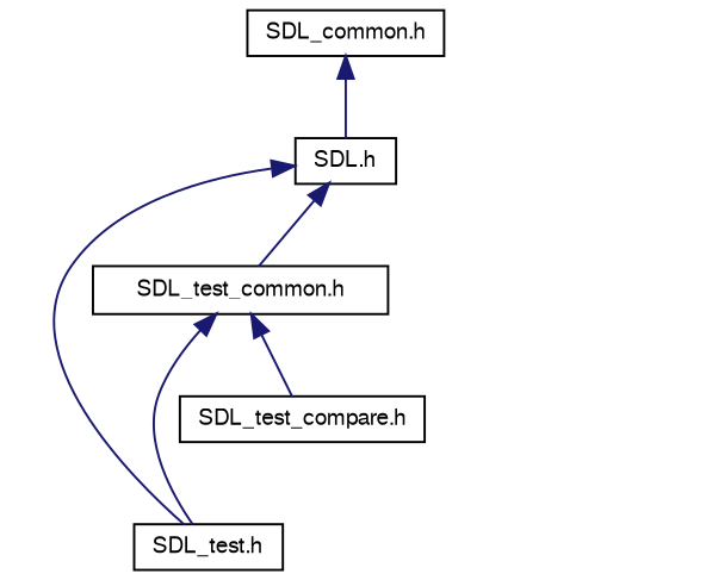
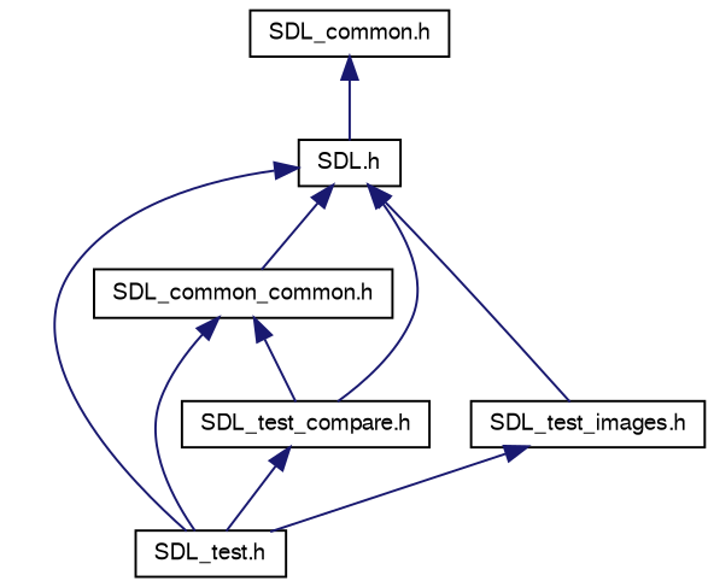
  digraph {
    node [color=black fillcolor=white fontname=FreeSans fontsize=10 shape=record style=filled]
    edge [color=midnightblue dir=back fontname=FreeSans fontsize=10 labelfontname=FreeSans labelfontsize=10 style=solid]
    n1 [height=0.2 label="SDL.h" width=0.4]
    n2 [height=0.2 label="SDL_test.h" width=0.4]
-   n3 [height=0.2 label="SDL_test_common.h" width=0.4]
+   n3 [height=0.2 label="SDL_common_common.h" width=0.4]
+   n4 [height=0.2 label="SDL_test_images.h" width=0.4]
    n5 [height=0.2 label="SDL_test_compare.h" width=0.4]
    n6 [height=0.2 label="SDL_common.h" width=0.4]
    n1 -> n2
    n1 -> n3
+   n1 -> n4
+   n1 -> n5
    n3 -> n2
    n3 -> n5
+   n4 -> n2
+   n5 -> n2
    n6 -> n1
  }
